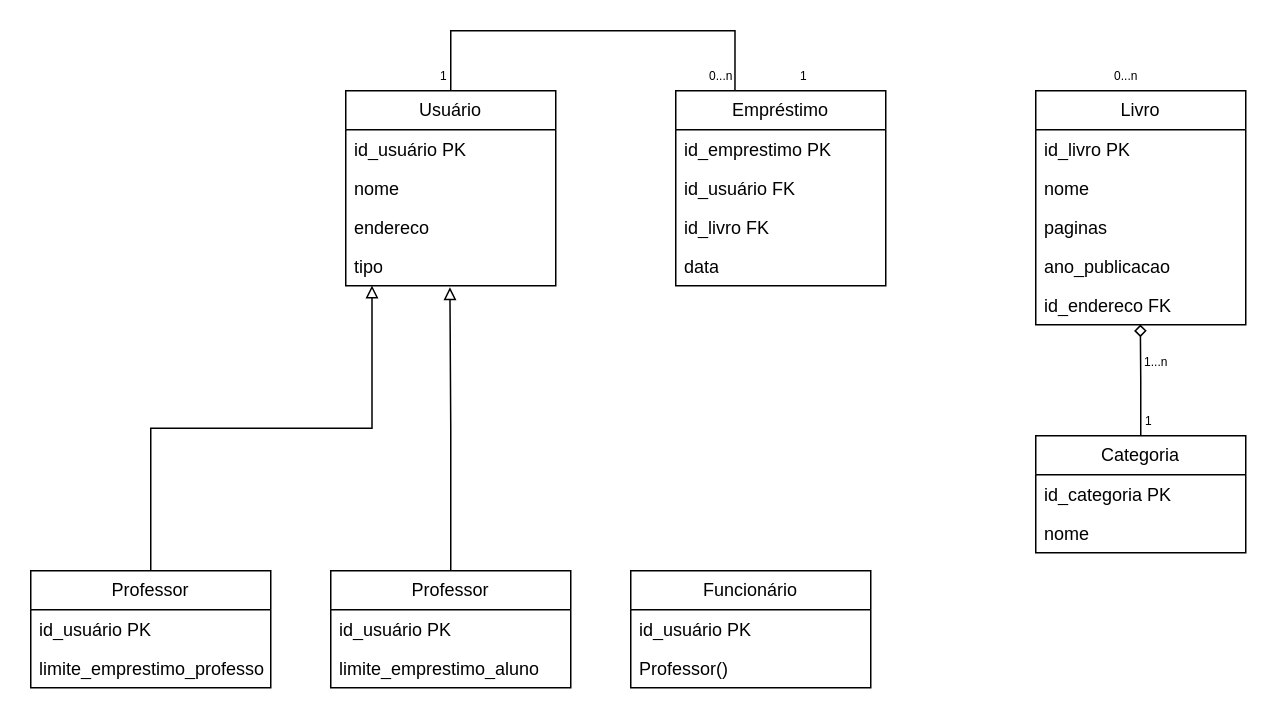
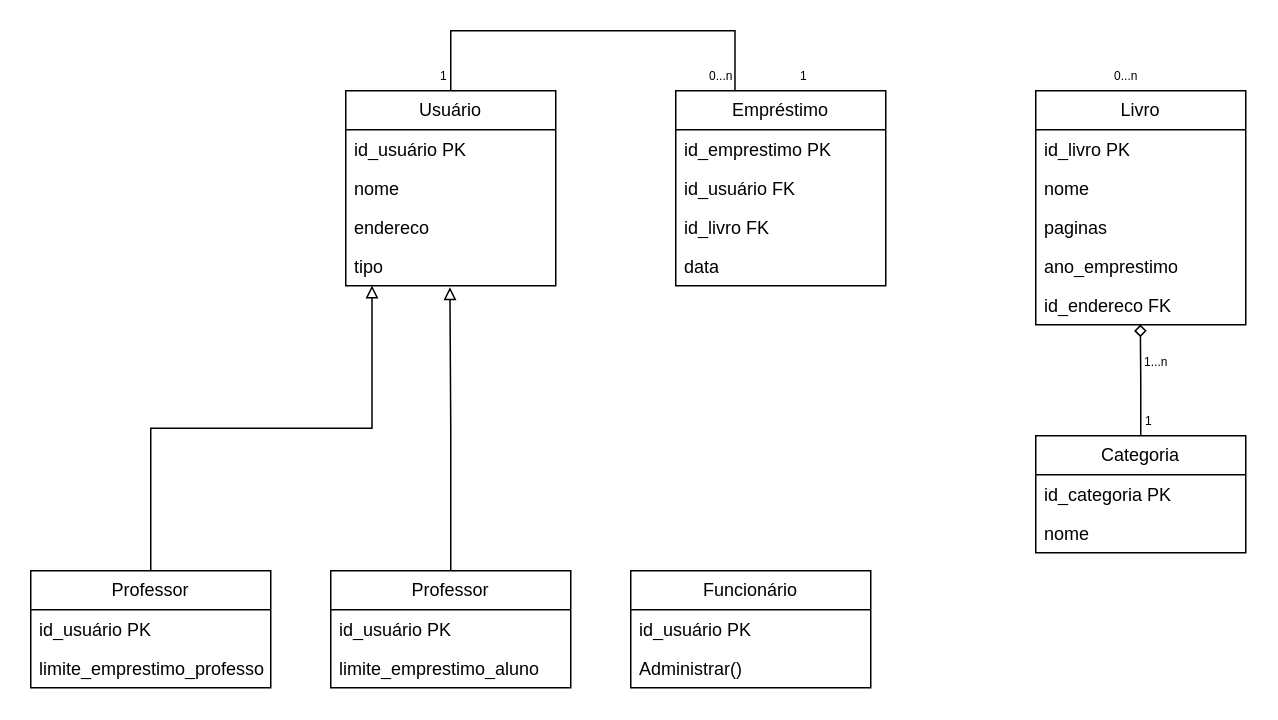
  <mxCell id="0" />
  <mxCell id="1" parent="0" />
  <mxCell id="2" style="edgeStyle=orthogonalEdgeStyle;rounded=0;orthogonalLoop=1;jettySize=auto;html=1;entryX=0.282;entryY=-0.002;entryDx=0;entryDy=0;entryPerimeter=0;endArrow=none;startFill=0;" edge="1" parent="1" source="3" target="8"><mxGeometry relative="1" as="geometry"><Array as="points"><mxPoint x="300" y="20" /><mxPoint x="490" y="20" /><mxPoint x="490" y="60" /><mxPoint x="490" y="60" /></Array></mxGeometry></mxCell>
  <mxCell id="3" value="Usuário" style="swimlane;fontStyle=0;childLayout=stackLayout;horizontal=1;startSize=26;fillColor=none;horizontalStack=0;resizeParent=1;resizeParentMax=0;resizeLast=0;collapsible=1;marginBottom=0;whiteSpace=wrap;html=1;" vertex="1" parent="1"><mxGeometry x="230" y="60" width="140" height="130" as="geometry" /></mxCell>
  <mxCell id="4" value="id_usuário PK" style="text;strokeColor=none;fillColor=none;align=left;verticalAlign=top;spacingLeft=4;spacingRight=4;overflow=hidden;rotatable=0;points=[[0,0.5],[1,0.5]];portConstraint=eastwest;whiteSpace=wrap;html=1;" vertex="1" parent="3"><mxGeometry y="26" width="140" height="26" as="geometry" /></mxCell>
  <mxCell id="5" value="nome" style="text;strokeColor=none;fillColor=none;align=left;verticalAlign=top;spacingLeft=4;spacingRight=4;overflow=hidden;rotatable=0;points=[[0,0.5],[1,0.5]];portConstraint=eastwest;whiteSpace=wrap;html=1;" vertex="1" parent="3"><mxGeometry y="52" width="140" height="26" as="geometry" /></mxCell>
  <mxCell id="6" value="endereco" style="text;strokeColor=none;fillColor=none;align=left;verticalAlign=top;spacingLeft=4;spacingRight=4;overflow=hidden;rotatable=0;points=[[0,0.5],[1,0.5]];portConstraint=eastwest;whiteSpace=wrap;html=1;" vertex="1" parent="3"><mxGeometry y="78" width="140" height="26" as="geometry" /></mxCell>
  <mxCell id="7" value="tipo" style="text;strokeColor=none;fillColor=none;align=left;verticalAlign=top;spacingLeft=4;spacingRight=4;overflow=hidden;rotatable=0;points=[[0,0.5],[1,0.5]];portConstraint=eastwest;whiteSpace=wrap;html=1;" vertex="1" parent="3"><mxGeometry y="104" width="140" height="26" as="geometry" /></mxCell>
  <mxCell id="8" value="Empréstimo" style="swimlane;fontStyle=0;childLayout=stackLayout;horizontal=1;startSize=26;fillColor=none;horizontalStack=0;resizeParent=1;resizeParentMax=0;resizeLast=0;collapsible=1;marginBottom=0;whiteSpace=wrap;html=1;" vertex="1" parent="1"><mxGeometry x="450" y="60" width="140" height="130" as="geometry" /></mxCell>
  <mxCell id="9" value="id_emprestimo PK" style="text;strokeColor=none;fillColor=none;align=left;verticalAlign=top;spacingLeft=4;spacingRight=4;overflow=hidden;rotatable=0;points=[[0,0.5],[1,0.5]];portConstraint=eastwest;whiteSpace=wrap;html=1;" vertex="1" parent="8"><mxGeometry y="26" width="140" height="26" as="geometry" /></mxCell>
  <mxCell id="10" value="id_usuário FK" style="text;strokeColor=none;fillColor=none;align=left;verticalAlign=top;spacingLeft=4;spacingRight=4;overflow=hidden;rotatable=0;points=[[0,0.5],[1,0.5]];portConstraint=eastwest;whiteSpace=wrap;html=1;" vertex="1" parent="8"><mxGeometry y="52" width="140" height="26" as="geometry" /></mxCell>
  <mxCell id="11" value="id_livro FK" style="text;strokeColor=none;fillColor=none;align=left;verticalAlign=top;spacingLeft=4;spacingRight=4;overflow=hidden;rotatable=0;points=[[0,0.5],[1,0.5]];portConstraint=eastwest;whiteSpace=wrap;html=1;" vertex="1" parent="8"><mxGeometry y="78" width="140" height="26" as="geometry" /></mxCell>
  <mxCell id="12" value="data" style="text;strokeColor=none;fillColor=none;align=left;verticalAlign=top;spacingLeft=4;spacingRight=4;overflow=hidden;rotatable=0;points=[[0,0.5],[1,0.5]];portConstraint=eastwest;whiteSpace=wrap;html=1;" vertex="1" parent="8"><mxGeometry y="104" width="140" height="26" as="geometry" /></mxCell>
  <mxCell id="13" value="Livro" style="swimlane;fontStyle=0;childLayout=stackLayout;horizontal=1;startSize=26;fillColor=none;horizontalStack=0;resizeParent=1;resizeParentMax=0;resizeLast=0;collapsible=1;marginBottom=0;whiteSpace=wrap;html=1;" vertex="1" parent="1"><mxGeometry x="690" y="60" width="140" height="156" as="geometry" /></mxCell>
  <mxCell id="14" value="id_livro PK" style="text;strokeColor=none;fillColor=none;align=left;verticalAlign=top;spacingLeft=4;spacingRight=4;overflow=hidden;rotatable=0;points=[[0,0.5],[1,0.5]];portConstraint=eastwest;whiteSpace=wrap;html=1;" vertex="1" parent="13"><mxGeometry y="26" width="140" height="26" as="geometry" /></mxCell>
  <mxCell id="15" value="nome" style="text;strokeColor=none;fillColor=none;align=left;verticalAlign=top;spacingLeft=4;spacingRight=4;overflow=hidden;rotatable=0;points=[[0,0.5],[1,0.5]];portConstraint=eastwest;whiteSpace=wrap;html=1;" vertex="1" parent="13"><mxGeometry y="52" width="140" height="26" as="geometry" /></mxCell>
  <mxCell id="16" value="paginas" style="text;strokeColor=none;fillColor=none;align=left;verticalAlign=top;spacingLeft=4;spacingRight=4;overflow=hidden;rotatable=0;points=[[0,0.5],[1,0.5]];portConstraint=eastwest;whiteSpace=wrap;html=1;" vertex="1" parent="13"><mxGeometry y="78" width="140" height="26" as="geometry" /></mxCell>
- <mxCell id="17" value="ano_publicacao" style="text;strokeColor=none;fillColor=none;align=left;verticalAlign=top;spacingLeft=4;spacingRight=4;overflow=hidden;rotatable=0;points=[[0,0.5],[1,0.5]];portConstraint=eastwest;whiteSpace=wrap;html=1;" vertex="1" parent="13"><mxGeometry y="104" width="140" height="26" as="geometry" /></mxCell>
+ <mxCell id="17" value="ano_emprestimo" style="text;strokeColor=none;fillColor=none;align=left;verticalAlign=top;spacingLeft=4;spacingRight=4;overflow=hidden;rotatable=0;points=[[0,0.5],[1,0.5]];portConstraint=eastwest;whiteSpace=wrap;html=1;" vertex="1" parent="13"><mxGeometry y="104" width="140" height="26" as="geometry" /></mxCell>
  <mxCell id="18" value="id_endereco FK" style="text;strokeColor=none;fillColor=none;align=left;verticalAlign=top;spacingLeft=4;spacingRight=4;overflow=hidden;rotatable=0;points=[[0,0.5],[1,0.5]];portConstraint=eastwest;whiteSpace=wrap;html=1;" vertex="1" parent="13"><mxGeometry y="130" width="140" height="26" as="geometry" /></mxCell>
  <mxCell id="19" value="Professor" style="swimlane;fontStyle=0;childLayout=stackLayout;horizontal=1;startSize=26;fillColor=none;horizontalStack=0;resizeParent=1;resizeParentMax=0;resizeLast=0;collapsible=1;marginBottom=0;whiteSpace=wrap;html=1;" vertex="1" parent="1"><mxGeometry x="220" y="380" width="160" height="78" as="geometry" /></mxCell>
  <mxCell id="20" value="id_usuário PK" style="text;strokeColor=none;fillColor=none;align=left;verticalAlign=top;spacingLeft=4;spacingRight=4;overflow=hidden;rotatable=0;points=[[0,0.5],[1,0.5]];portConstraint=eastwest;whiteSpace=wrap;html=1;" vertex="1" parent="19"><mxGeometry y="26" width="160" height="26" as="geometry" /></mxCell>
  <mxCell id="21" value="limite_emprestimo_aluno" style="text;strokeColor=none;fillColor=none;align=left;verticalAlign=top;spacingLeft=4;spacingRight=4;overflow=hidden;rotatable=0;points=[[0,0.5],[1,0.5]];portConstraint=eastwest;whiteSpace=wrap;html=1;" vertex="1" parent="19"><mxGeometry y="52" width="160" height="26" as="geometry" /></mxCell>
  <mxCell id="22" value="Funcionário" style="swimlane;fontStyle=0;childLayout=stackLayout;horizontal=1;startSize=26;fillColor=none;horizontalStack=0;resizeParent=1;resizeParentMax=0;resizeLast=0;collapsible=1;marginBottom=0;whiteSpace=wrap;html=1;" vertex="1" parent="1"><mxGeometry x="420" y="380" width="160" height="78" as="geometry" /></mxCell>
  <mxCell id="23" value="id_usuário PK" style="text;strokeColor=none;fillColor=none;align=left;verticalAlign=top;spacingLeft=4;spacingRight=4;overflow=hidden;rotatable=0;points=[[0,0.5],[1,0.5]];portConstraint=eastwest;whiteSpace=wrap;html=1;" vertex="1" parent="22"><mxGeometry y="26" width="160" height="26" as="geometry" /></mxCell>
- <mxCell id="24" value="Professor()" style="text;strokeColor=none;fillColor=none;align=left;verticalAlign=top;spacingLeft=4;spacingRight=4;overflow=hidden;rotatable=0;points=[[0,0.5],[1,0.5]];portConstraint=eastwest;whiteSpace=wrap;html=1;" vertex="1" parent="22"><mxGeometry y="52" width="160" height="26" as="geometry" /></mxCell>
+ <mxCell id="24" value="Administrar()" style="text;strokeColor=none;fillColor=none;align=left;verticalAlign=top;spacingLeft=4;spacingRight=4;overflow=hidden;rotatable=0;points=[[0,0.5],[1,0.5]];portConstraint=eastwest;whiteSpace=wrap;html=1;" vertex="1" parent="22"><mxGeometry y="52" width="160" height="26" as="geometry" /></mxCell>
  <mxCell id="25" value="Professor" style="swimlane;fontStyle=0;childLayout=stackLayout;horizontal=1;startSize=26;fillColor=none;horizontalStack=0;resizeParent=1;resizeParentMax=0;resizeLast=0;collapsible=1;marginBottom=0;whiteSpace=wrap;html=1;" vertex="1" parent="1"><mxGeometry x="20" y="380" width="160" height="78" as="geometry" /></mxCell>
  <mxCell id="26" value="id_usuário PK" style="text;strokeColor=none;fillColor=none;align=left;verticalAlign=top;spacingLeft=4;spacingRight=4;overflow=hidden;rotatable=0;points=[[0,0.5],[1,0.5]];portConstraint=eastwest;whiteSpace=wrap;html=1;" vertex="1" parent="25"><mxGeometry y="26" width="160" height="26" as="geometry" /></mxCell>
  <mxCell id="27" value="limite_emprestimo_professor" style="text;strokeColor=none;fillColor=none;align=left;verticalAlign=top;spacingLeft=4;spacingRight=4;overflow=hidden;rotatable=0;points=[[0,0.5],[1,0.5]];portConstraint=eastwest;whiteSpace=wrap;html=1;" vertex="1" parent="25"><mxGeometry y="52" width="160" height="26" as="geometry" /></mxCell>
  <mxCell id="28" style="edgeStyle=orthogonalEdgeStyle;rounded=0;orthogonalLoop=1;jettySize=auto;html=1;entryX=0.125;entryY=0.996;entryDx=0;entryDy=0;entryPerimeter=0;endArrow=block;endFill=0;" edge="1" parent="1" source="25" target="7"><mxGeometry relative="1" as="geometry" /></mxCell>
  <mxCell id="29" style="edgeStyle=orthogonalEdgeStyle;rounded=0;orthogonalLoop=1;jettySize=auto;html=1;entryX=0.496;entryY=1.038;entryDx=0;entryDy=0;entryPerimeter=0;endArrow=block;endFill=0;" edge="1" parent="1" source="19" target="7"><mxGeometry relative="1" as="geometry" /></mxCell>
  <mxCell id="30" value="Categoria" style="swimlane;fontStyle=0;childLayout=stackLayout;horizontal=1;startSize=26;fillColor=none;horizontalStack=0;resizeParent=1;resizeParentMax=0;resizeLast=0;collapsible=1;marginBottom=0;whiteSpace=wrap;html=1;" vertex="1" parent="1"><mxGeometry x="690" y="290" width="140" height="78" as="geometry" /></mxCell>
  <mxCell id="31" value="id_categoria PK" style="text;strokeColor=none;fillColor=none;align=left;verticalAlign=top;spacingLeft=4;spacingRight=4;overflow=hidden;rotatable=0;points=[[0,0.5],[1,0.5]];portConstraint=eastwest;whiteSpace=wrap;html=1;" vertex="1" parent="30"><mxGeometry y="26" width="140" height="26" as="geometry" /></mxCell>
  <mxCell id="32" value="nome" style="text;strokeColor=none;fillColor=none;align=left;verticalAlign=top;spacingLeft=4;spacingRight=4;overflow=hidden;rotatable=0;points=[[0,0.5],[1,0.5]];portConstraint=eastwest;whiteSpace=wrap;html=1;" vertex="1" parent="30"><mxGeometry y="52" width="140" height="26" as="geometry" /></mxCell>
  <mxCell id="33" style="edgeStyle=orthogonalEdgeStyle;rounded=0;orthogonalLoop=1;jettySize=auto;html=1;entryX=0.498;entryY=0.995;entryDx=0;entryDy=0;entryPerimeter=0;endArrow=diamond;endFill=0;" edge="1" parent="1" source="30" target="18"><mxGeometry relative="1" as="geometry"><Array as="points" /></mxGeometry></mxCell>
  <mxCell id="34" value="1...n" style="text;html=1;align=center;verticalAlign=middle;resizable=0;points=[];autosize=1;strokeColor=none;fillColor=none;fontSize=8;" vertex="1" parent="1"><mxGeometry x="750" y="231" width="40" height="20" as="geometry" /></mxCell>
  <mxCell id="35" value="1" style="text;html=1;align=center;verticalAlign=middle;resizable=0;points=[];autosize=1;strokeColor=none;fillColor=none;fontSize=8;" vertex="1" parent="1"><mxGeometry x="750" y="270" width="30" height="20" as="geometry" /></mxCell>
  <mxCell id="36" value="0...n" style="text;html=1;align=center;verticalAlign=middle;resizable=0;points=[];autosize=1;strokeColor=none;fillColor=none;fontSize=8;" vertex="1" parent="1"><mxGeometry x="730" y="40" width="40" height="20" as="geometry" /></mxCell>
  <mxCell id="37" value="1" style="text;html=1;align=center;verticalAlign=middle;resizable=0;points=[];autosize=1;strokeColor=none;fillColor=none;fontSize=8;" vertex="1" parent="1"><mxGeometry x="520" y="40" width="30" height="20" as="geometry" /></mxCell>
  <mxCell id="38" value="0...n" style="text;html=1;align=center;verticalAlign=middle;resizable=0;points=[];autosize=1;strokeColor=none;fillColor=none;fontSize=8;" vertex="1" parent="1"><mxGeometry x="460" y="40" width="40" height="20" as="geometry" /></mxCell>
  <mxCell id="39" value="1" style="text;html=1;align=center;verticalAlign=middle;resizable=0;points=[];autosize=1;strokeColor=none;fillColor=none;fontSize=8;" vertex="1" parent="1"><mxGeometry x="280" y="40" width="30" height="20" as="geometry" /></mxCell>
